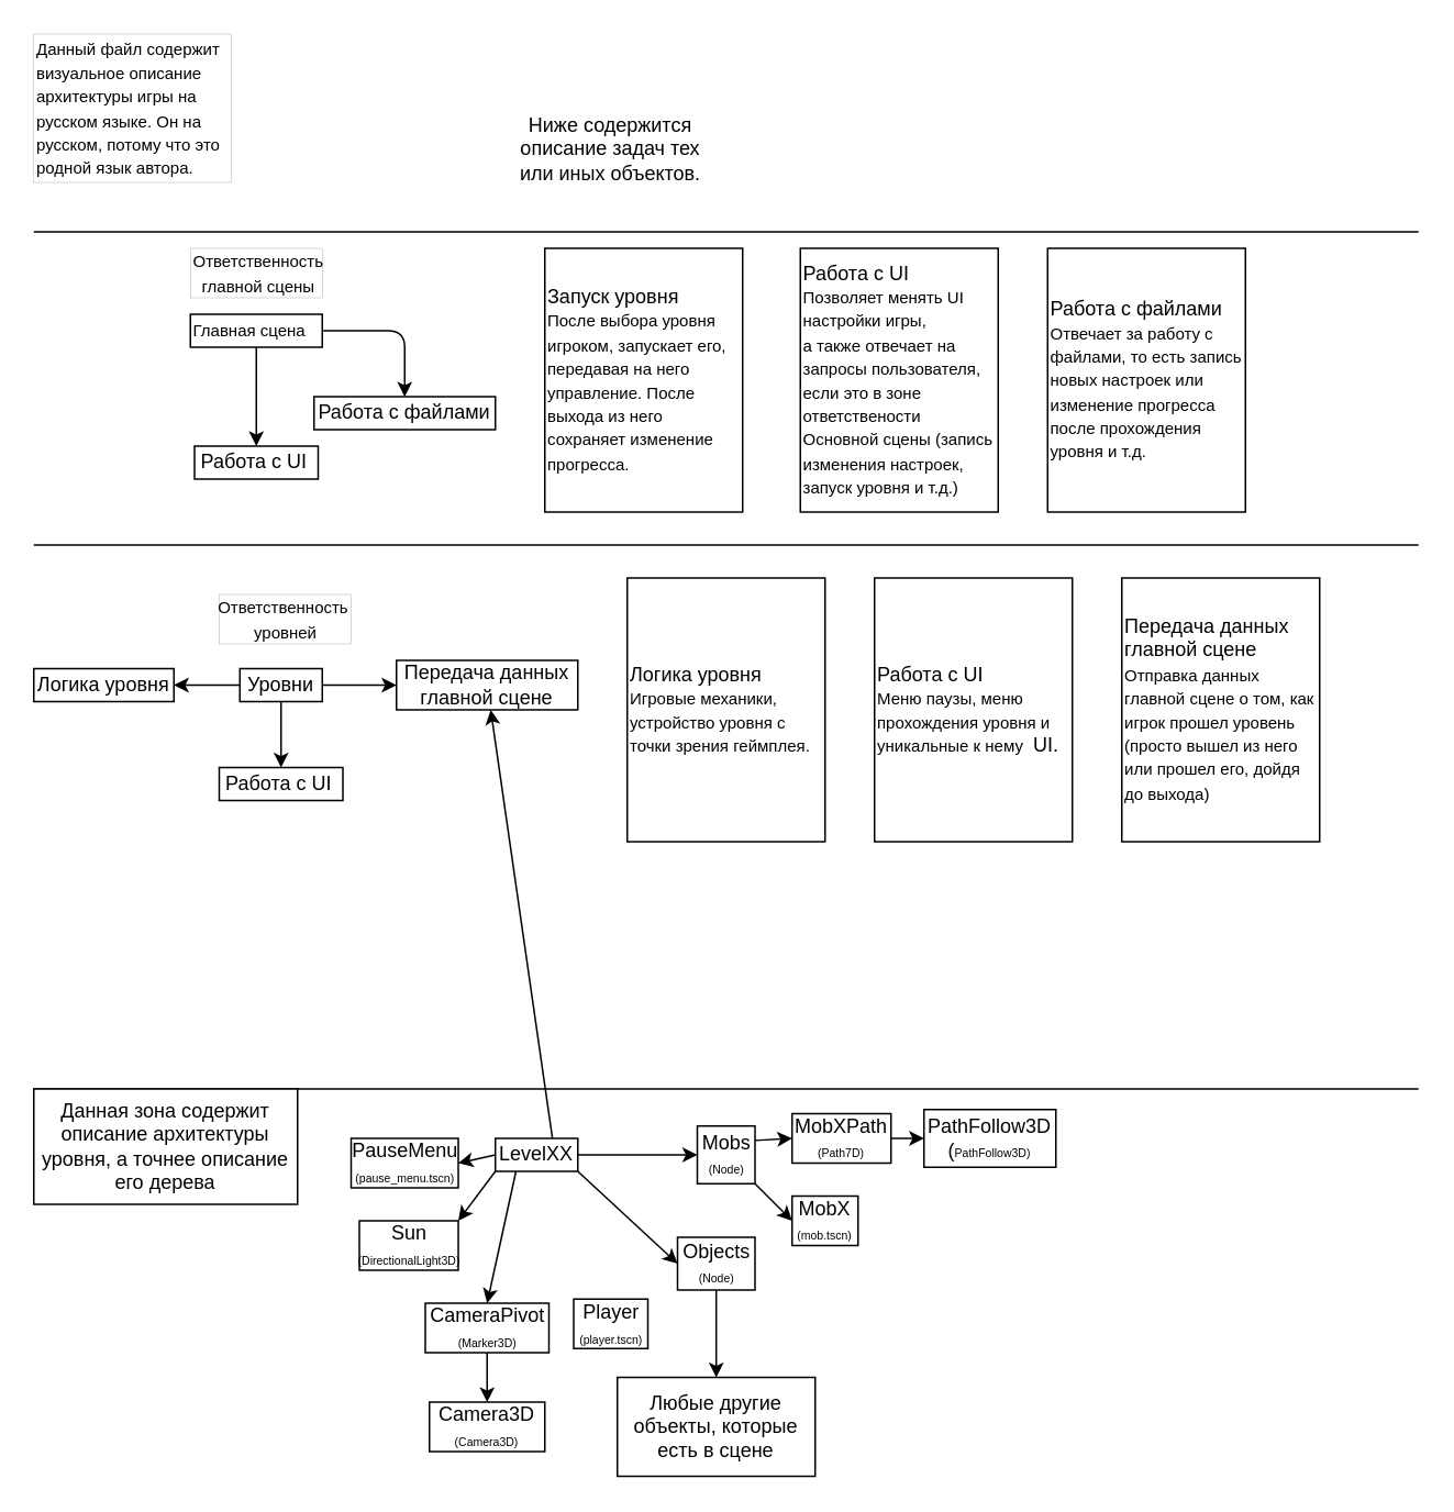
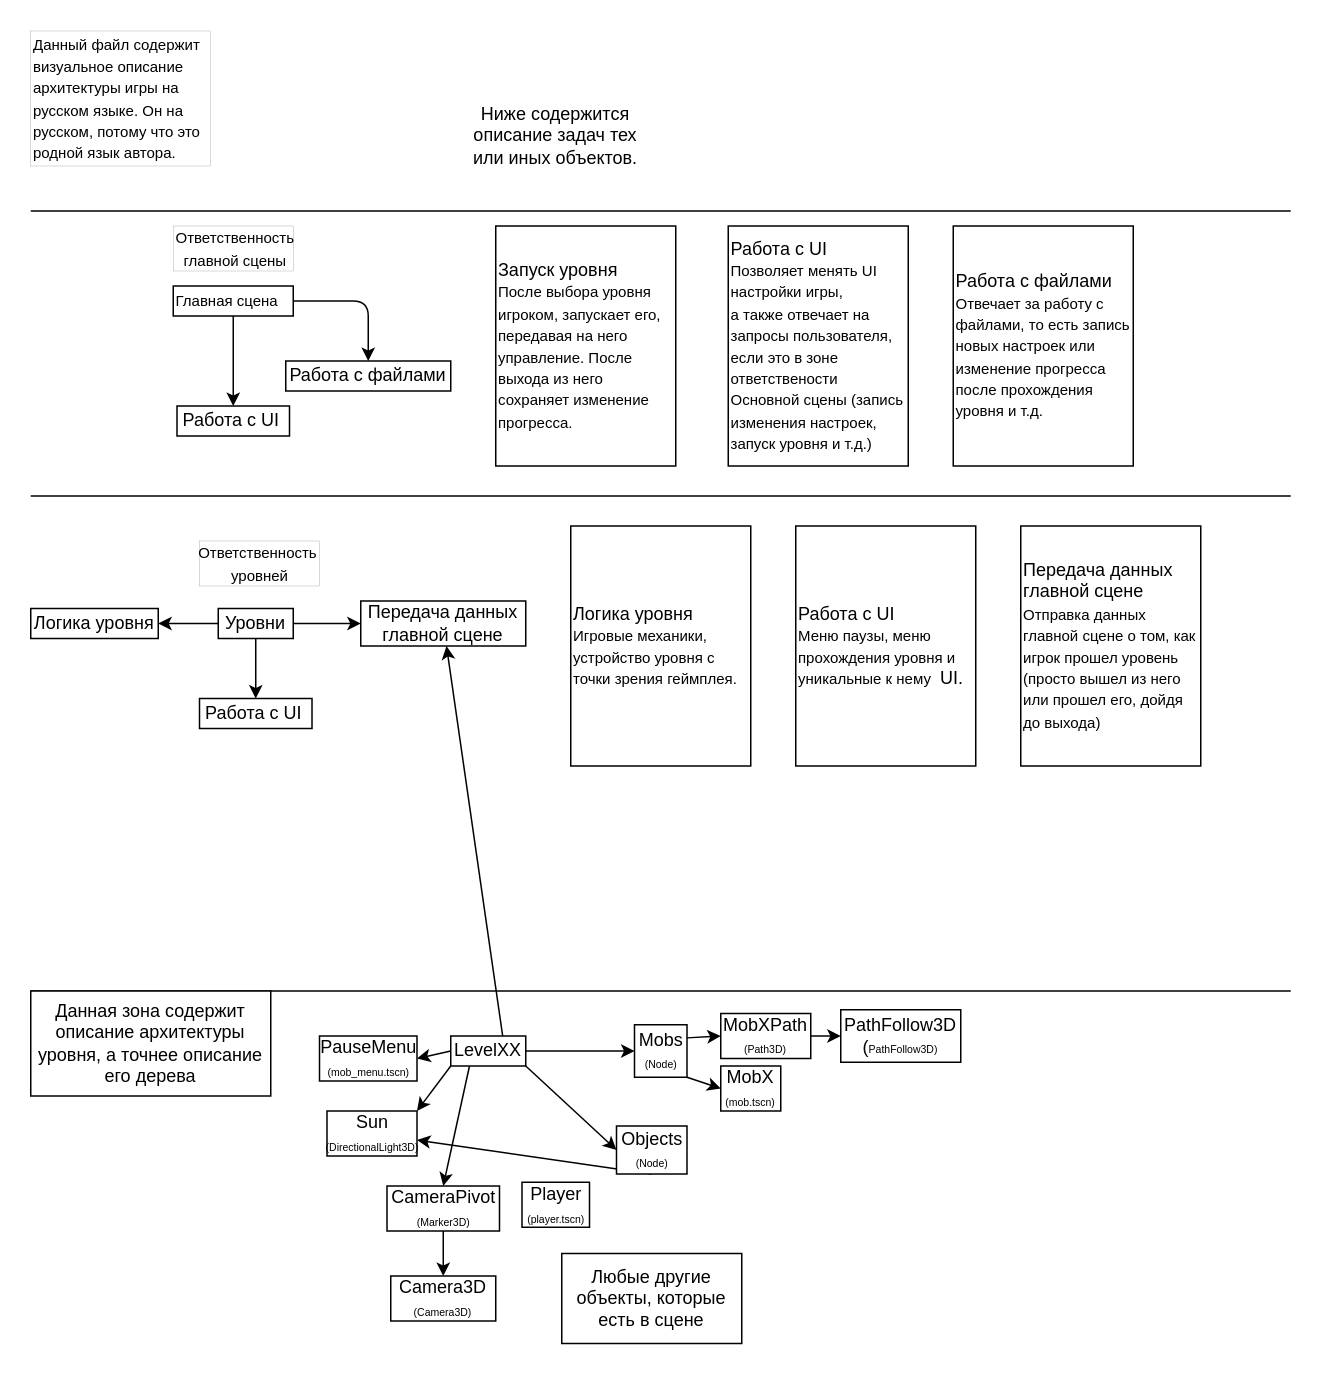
  <mxCell id="0" />
  <mxCell id="1" parent="0" />
  <mxCell id="2" value="&lt;font size=&quot;1&quot;&gt;Данный файл содержит&lt;/font&gt;&lt;div&gt;&lt;font size=&quot;1&quot;&gt;визуальное описание архитектуры игры на русском языке. Он на русском, потому что это родной язык автора.&lt;/font&gt;&lt;/div&gt;" style="rounded=0;whiteSpace=wrap;html=1;align=left;strokeColor=default;strokeWidth=0;" parent="1" vertex="1"><mxGeometry width="120" height="90" as="geometry" x="20" y="20" /></mxCell>
  <mxCell id="3" value="&lt;font style=&quot;font-size: 10px;&quot;&gt;Главная сцена&lt;/font&gt;" style="rounded=0;whiteSpace=wrap;html=1;align=left;" parent="1" vertex="1"><mxGeometry x="115" y="190" width="80" height="20" as="geometry" /></mxCell>
  <mxCell id="4" value="Работа с UI&amp;nbsp;" style="rounded=0;whiteSpace=wrap;html=1;" parent="1" vertex="1"><mxGeometry x="117.5" y="270" width="75" height="20" as="geometry" /></mxCell>
  <mxCell id="5" value="Работа с файлами" style="rounded=0;whiteSpace=wrap;html=1;" parent="1" vertex="1"><mxGeometry x="190" y="240" width="110" height="20" as="geometry" /></mxCell>
  <mxCell id="6" value="" style="endArrow=classic;html=1;exitX=0.5;exitY=1;exitDx=0;exitDy=0;entryX=0.5;entryY=0;entryDx=0;entryDy=0;" parent="1" source="3" target="4" edge="1"><mxGeometry width="50" height="50" relative="1" as="geometry"><mxPoint x="175" y="290" as="sourcePoint" /><mxPoint x="225" y="240" as="targetPoint" /></mxGeometry></mxCell>
  <mxCell id="7" value="" style="endArrow=classic;html=1;exitX=1;exitY=0.5;exitDx=0;exitDy=0;entryX=0.5;entryY=0;entryDx=0;entryDy=0;" parent="1" source="3" target="5" edge="1"><mxGeometry width="50" height="50" relative="1" as="geometry"><mxPoint x="175" y="290" as="sourcePoint" /><mxPoint x="225" y="240" as="targetPoint" /><Array as="points"><mxPoint x="245" y="200" /></Array></mxGeometry></mxCell>
  <mxCell id="8" value="&lt;div style=&quot;text-align: center;&quot;&gt;&lt;font style=&quot;background-color: transparent;&quot; size=&quot;1&quot;&gt;Ответстве&lt;/font&gt;&lt;span style=&quot;background-color: transparent; font-size: x-small;&quot;&gt;нность главной сцены&lt;/span&gt;&lt;/div&gt;" style="rounded=0;whiteSpace=wrap;html=1;align=left;strokeColor=default;strokeWidth=0;" parent="1" vertex="1"><mxGeometry x="115" y="150" width="80" height="30" as="geometry" /></mxCell>
  <mxCell id="9" value="Запуск уровня&lt;div&gt;&lt;font size=&quot;1&quot;&gt;После выбора уровня игроком, запускает его, передавая на него управление. После выхода из него сохраняет изменение прогресса.&lt;/font&gt;&lt;/div&gt;" style="rounded=0;whiteSpace=wrap;html=1;align=left;" parent="1" vertex="1"><mxGeometry x="330" y="150" width="120" height="160" as="geometry" /></mxCell>
  <mxCell id="10" value="Работа с UI&lt;div&gt;&lt;font size=&quot;1&quot;&gt;Позволяет менять UI настройки игры,&lt;/font&gt;&lt;/div&gt;&lt;div&gt;&lt;font size=&quot;1&quot;&gt;а также отвечает на запросы пользователя, если это в зоне ответствености Основной сцены (запись изменения настроек, запуск уровня и т.д.)&lt;/font&gt;&lt;/div&gt;" style="rounded=0;whiteSpace=wrap;html=1;align=left;" parent="1" vertex="1"><mxGeometry x="485" y="150" width="120" height="160" as="geometry" /></mxCell>
  <mxCell id="11" value="Работа с файлами&lt;div&gt;&lt;font size=&quot;1&quot;&gt;Отвечает за работу с файлами, то есть запись новых настроек или изменение прогресса после прохождения уровня и т.д.&lt;/font&gt;&lt;/div&gt;" style="rounded=0;whiteSpace=wrap;html=1;align=left;" parent="1" vertex="1"><mxGeometry x="635" y="150" width="120" height="160" as="geometry" /></mxCell>
  <mxCell id="12" style="edgeStyle=none;html=1;exitX=0;exitY=0.5;exitDx=0;exitDy=0;entryX=1;entryY=0.5;entryDx=0;entryDy=0;" parent="1" source="15" target="16" edge="1"><mxGeometry relative="1" as="geometry"><mxPoint x="105" y="415" as="targetPoint" /></mxGeometry></mxCell>
  <mxCell id="13" style="edgeStyle=none;html=1;exitX=0.5;exitY=1;exitDx=0;exitDy=0;entryX=0.5;entryY=0;entryDx=0;entryDy=0;" parent="1" source="15" target="17" edge="1"><mxGeometry relative="1" as="geometry" /></mxCell>
  <mxCell id="14" style="edgeStyle=none;html=1;exitX=1;exitY=0.5;exitDx=0;exitDy=0;entryX=0;entryY=0.5;entryDx=0;entryDy=0;" parent="1" source="15" target="18" edge="1"><mxGeometry relative="1" as="geometry" /></mxCell>
  <mxCell id="15" value="Уровни" style="rounded=0;whiteSpace=wrap;html=1;" parent="1" vertex="1"><mxGeometry x="145" y="405" width="50" height="20" as="geometry" /></mxCell>
  <mxCell id="16" value="Логика уровня" style="rounded=0;whiteSpace=wrap;html=1;" parent="1" vertex="1"><mxGeometry y="405" width="85" height="20" as="geometry" x="20" /></mxCell>
  <mxCell id="17" value="Работа с UI&amp;nbsp;" style="rounded=0;whiteSpace=wrap;html=1;" parent="1" vertex="1"><mxGeometry x="132.5" y="465" width="75" height="20" as="geometry" /></mxCell>
  <mxCell id="18" value="Передача данных&lt;div&gt;главной сцене&lt;/div&gt;" style="rounded=0;whiteSpace=wrap;html=1;" parent="1" vertex="1"><mxGeometry x="240" y="400" width="110" height="30" as="geometry" /></mxCell>
  <mxCell id="19" value="" style="endArrow=none;html=1;" parent="1" edge="1"><mxGeometry width="50" height="50" relative="1" as="geometry"><mxPoint y="330" as="sourcePoint" x="20" /><mxPoint x="860" y="330" as="targetPoint" /></mxGeometry></mxCell>
  <mxCell id="20" value="&lt;font size=&quot;1&quot;&gt;Ответственность&amp;nbsp;&lt;/font&gt;&lt;div&gt;&lt;font size=&quot;1&quot;&gt;уровней&lt;/font&gt;&lt;/div&gt;" style="rounded=0;whiteSpace=wrap;html=1;align=center;strokeColor=default;strokeWidth=0;" parent="1" vertex="1"><mxGeometry x="132.5" y="360" width="80" height="30" as="geometry" /></mxCell>
  <mxCell id="21" value="Логика уровня&lt;div&gt;&lt;font size=&quot;1&quot;&gt;Игровые механики, устройство уровня с точки зрения геймплея.&lt;/font&gt;&lt;/div&gt;" style="rounded=0;whiteSpace=wrap;html=1;align=left;" parent="1" vertex="1"><mxGeometry x="380" y="350" width="120" height="160" as="geometry" /></mxCell>
  <mxCell id="22" value="Работа с UI&lt;div&gt;&lt;font size=&quot;1&quot;&gt;Меню паузы, меню прохождения уровня и уникальные к нему&amp;nbsp;&lt;/font&gt;&amp;nbsp;UI.&lt;/div&gt;" style="rounded=0;whiteSpace=wrap;html=1;align=left;" parent="1" vertex="1"><mxGeometry x="530" y="350" width="120" height="160" as="geometry" /></mxCell>
  <mxCell id="23" value="Передача данных&lt;div&gt;главной сцене&lt;/div&gt;&lt;div style=&quot;&quot;&gt;&lt;font size=&quot;1&quot;&gt;Отправка данных главной сцене о том, как игрок прошел уровень (просто вышел из него или прошел его, дойдя до выхода)&lt;/font&gt;&lt;/div&gt;" style="rounded=0;whiteSpace=wrap;html=1;align=left;" parent="1" vertex="1"><mxGeometry x="680" y="350" width="120" height="160" as="geometry" /></mxCell>
  <mxCell id="24" value="" style="endArrow=none;html=1;" parent="1" edge="1"><mxGeometry width="50" height="50" relative="1" as="geometry"><mxPoint y="140" as="sourcePoint" x="20" /><mxPoint x="860" y="140" as="targetPoint" /></mxGeometry></mxCell>
  <mxCell id="25" value="Ниже содержится описание задач тех или иных объектов." style="rounded=0;whiteSpace=wrap;html=1;align=center;strokeColor=none;" parent="1" vertex="1"><mxGeometry x="310" y="60" width="120" height="60" as="geometry" /></mxCell>
  <mxCell id="26" value="" style="endArrow=none;html=1;" edge="1" parent="1"><mxGeometry width="50" height="50" relative="1" as="geometry"><mxPoint y="660" as="sourcePoint" x="20" /><mxPoint x="860" y="660" as="targetPoint" /></mxGeometry></mxCell>
  <mxCell id="27" value="Данная зона содержит описание архитектуры уровня, а точнее описание его дерева" style="rounded=0;whiteSpace=wrap;html=1;" vertex="1" parent="1"><mxGeometry y="660" width="160" height="70" as="geometry" x="20" /></mxCell>
  <mxCell id="28" style="edgeStyle=none;html=1;exitX=0;exitY=0.5;exitDx=0;exitDy=0;entryX=1;entryY=0.5;entryDx=0;entryDy=0;" edge="1" parent="1" source="34" target="35"><mxGeometry relative="1" as="geometry" /></mxCell>
  <mxCell id="29" style="edgeStyle=none;html=1;exitX=0;exitY=1;exitDx=0;exitDy=0;entryX=1;entryY=0;entryDx=0;entryDy=0;" edge="1" parent="1" source="34" target="36"><mxGeometry relative="1" as="geometry" /></mxCell>
  <mxCell id="30" style="edgeStyle=none;html=1;exitX=0.25;exitY=1;exitDx=0;exitDy=0;entryX=0.5;entryY=0;entryDx=0;entryDy=0;" edge="1" parent="1" source="34" target="39"><mxGeometry relative="1" as="geometry" /></mxCell>
  <mxCell id="31" style="edgeStyle=none;html=1;exitX=0.75;exitY=1;exitDx=0;exitDy=0;" edge="1" parent="1" source="34" target="18"><mxGeometry relative="1" as="geometry" /></mxCell>
  <mxCell id="32" style="edgeStyle=none;html=1;exitX=1;exitY=0.5;exitDx=0;exitDy=0;entryX=0;entryY=0.5;entryDx=0;entryDy=0;" edge="1" parent="1" source="34" target="43"><mxGeometry relative="1" as="geometry" /></mxCell>
  <mxCell id="33" style="edgeStyle=none;html=1;exitX=1;exitY=1;exitDx=0;exitDy=0;entryX=0;entryY=0.5;entryDx=0;entryDy=0;" edge="1" parent="1" source="34" target="49"><mxGeometry relative="1" as="geometry" /></mxCell>
  <mxCell id="34" value="LevelXX" style="rounded=0;whiteSpace=wrap;html=1;" vertex="1" parent="1"><mxGeometry x="300" y="690" width="50" height="20" as="geometry" /></mxCell>
- <mxCell id="35" value="&lt;div style=&quot;text-align: left;&quot;&gt;&lt;span style=&quot;background-color: transparent;&quot;&gt;PauseMenu&lt;/span&gt;&lt;/div&gt;&lt;div&gt;&lt;font style=&quot;font-size: 7px;&quot;&gt;(pause_menu.tscn)&lt;/font&gt;&lt;/div&gt;" style="rounded=0;whiteSpace=wrap;html=1;" vertex="1" parent="1"><mxGeometry x="212.5" y="690" width="65" height="30" as="geometry" /></mxCell>
+ <mxCell id="35" value="&lt;div style=&quot;text-align: left;&quot;&gt;&lt;span style=&quot;background-color: transparent;&quot;&gt;PauseMenu&lt;/span&gt;&lt;/div&gt;&lt;div&gt;&lt;font style=&quot;font-size: 7px;&quot;&gt;(mob_menu.tscn)&lt;/font&gt;&lt;/div&gt;" style="rounded=0;whiteSpace=wrap;html=1;" vertex="1" parent="1"><mxGeometry x="212.5" y="690" width="65" height="30" as="geometry" /></mxCell>
  <mxCell id="36" value="Sun&lt;div&gt;&lt;font style=&quot;font-size: 7px;&quot;&gt;(&lt;/font&gt;&lt;font style=&quot;font-size: 7px;&quot;&gt;DirectionalLight3D)&lt;/font&gt;&lt;/div&gt;" style="rounded=0;whiteSpace=wrap;html=1;" vertex="1" parent="1"><mxGeometry x="217.5" y="740" width="60" height="30" as="geometry" /></mxCell>
  <mxCell id="37" value="Player&lt;div&gt;&lt;font style=&quot;font-size: 7px;&quot;&gt;(&lt;/font&gt;&lt;font style=&quot;font-size: 7px;&quot;&gt;player.tscn)&lt;/font&gt;&lt;/div&gt;" style="rounded=0;whiteSpace=wrap;html=1;" vertex="1" parent="1"><mxGeometry x="347.5" y="787.5" width="45" height="30" as="geometry" /></mxCell>
  <mxCell id="38" style="edgeStyle=none;html=1;exitX=0.5;exitY=1;exitDx=0;exitDy=0;entryX=0.5;entryY=0;entryDx=0;entryDy=0;" edge="1" parent="1" source="39" target="40"><mxGeometry relative="1" as="geometry" /></mxCell>
  <mxCell id="39" value="CameraPivot&lt;div&gt;&lt;font style=&quot;font-size: 7px;&quot;&gt;(Marker3D)&lt;/font&gt;&lt;/div&gt;" style="rounded=0;whiteSpace=wrap;html=1;" vertex="1" parent="1"><mxGeometry x="257.5" y="790" width="75" height="30" as="geometry" /></mxCell>
  <mxCell id="40" value="Camera3D&lt;div&gt;&lt;font style=&quot;font-size: 7px;&quot;&gt;(Camera3D)&lt;/font&gt;&lt;/div&gt;" style="rounded=0;whiteSpace=wrap;html=1;" vertex="1" parent="1"><mxGeometry x="260" y="850" width="70" height="30" as="geometry" /></mxCell>
  <mxCell id="41" style="edgeStyle=none;html=1;exitX=1;exitY=0.25;exitDx=0;exitDy=0;entryX=0;entryY=0.5;entryDx=0;entryDy=0;" edge="1" parent="1" source="43" target="46"><mxGeometry relative="1" as="geometry" /></mxCell>
  <mxCell id="42" style="edgeStyle=none;html=1;exitX=1;exitY=1;exitDx=0;exitDy=0;entryX=0;entryY=0.5;entryDx=0;entryDy=0;" edge="1" parent="1" source="43" target="44"><mxGeometry relative="1" as="geometry" /></mxCell>
  <mxCell id="43" value="Mobs&lt;div&gt;&lt;font style=&quot;font-size: 7px;&quot;&gt;(Node)&lt;/font&gt;&lt;/div&gt;" style="rounded=0;whiteSpace=wrap;html=1;" vertex="1" parent="1"><mxGeometry x="422.5" y="682.5" width="35" height="35" as="geometry" /></mxCell>
- <mxCell id="44" value="MobX&lt;div&gt;&lt;font style=&quot;font-size: 7px;&quot;&gt;(mob.tscn)&lt;/font&gt;&lt;/div&gt;" style="rounded=0;whiteSpace=wrap;html=1;" vertex="1" parent="1"><mxGeometry x="480" y="725" width="40" height="30" as="geometry" /></mxCell>
+ <mxCell id="44" value="MobX&lt;div&gt;&lt;font style=&quot;font-size: 7px;&quot;&gt;(mob.tscn)&lt;/font&gt;&lt;/div&gt;" style="rounded=0;whiteSpace=wrap;html=1;" vertex="1" parent="1"><mxGeometry x="480" y="710" width="40" height="30" as="geometry" /></mxCell>
  <mxCell id="45" style="edgeStyle=none;html=1;exitX=1;exitY=0.5;exitDx=0;exitDy=0;entryX=0;entryY=0.5;entryDx=0;entryDy=0;" edge="1" parent="1" source="46" target="47"><mxGeometry relative="1" as="geometry" /></mxCell>
- <mxCell id="46" value="MobXPath&lt;div&gt;&lt;font style=&quot;font-size: 7px;&quot;&gt;(Path7D)&lt;/font&gt;&lt;/div&gt;" style="rounded=0;whiteSpace=wrap;html=1;" vertex="1" parent="1"><mxGeometry x="480" y="675" width="60" height="30" as="geometry" /></mxCell>
+ <mxCell id="46" value="MobXPath&lt;div&gt;&lt;font style=&quot;font-size: 7px;&quot;&gt;(Path3D)&lt;/font&gt;&lt;/div&gt;" style="rounded=0;whiteSpace=wrap;html=1;" vertex="1" parent="1"><mxGeometry x="480" y="675" width="60" height="30" as="geometry" /></mxCell>
  <mxCell id="47" value="PathFollow3D&lt;div&gt;(&lt;font style=&quot;font-size: 7px;&quot;&gt;PathFollow3D)&lt;/font&gt;&lt;/div&gt;" style="rounded=0;whiteSpace=wrap;html=1;" vertex="1" parent="1"><mxGeometry x="560" y="672.5" width="80" height="35" as="geometry" /></mxCell>
- <mxCell id="48" style="edgeStyle=none;html=1;exitX=0.5;exitY=1;exitDx=0;exitDy=0;entryX=0.5;entryY=0;entryDx=0;entryDy=0;" edge="1" parent="1" source="49" target="50"><mxGeometry relative="1" as="geometry" /></mxCell>
+ <mxCell id="48" style="edgeStyle=none;html=1;exitX=0.5;exitY=1;exitDx=0;exitDy=0;" edge="1" parent="1" source="49" target="36"><mxGeometry relative="1" as="geometry" /></mxCell>
  <mxCell id="49" value="Objects&lt;div&gt;&lt;font style=&quot;font-size: 7px;&quot;&gt;(Node)&lt;/font&gt;&lt;/div&gt;" style="rounded=0;whiteSpace=wrap;html=1;" vertex="1" parent="1"><mxGeometry x="410.5" y="750" width="47" height="32" as="geometry" /></mxCell>
  <mxCell id="50" value="Любые другие объекты, которые есть в сцене" style="rounded=0;whiteSpace=wrap;html=1;" vertex="1" parent="1"><mxGeometry x="374" y="835" width="120" height="60" as="geometry" /></mxCell>
